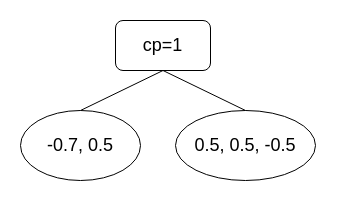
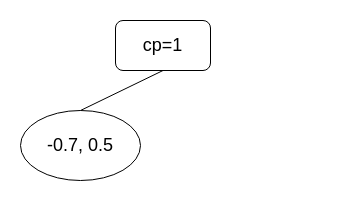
  <mxCell id="0" />
  <mxCell id="1" parent="0" />
  <mxCell id="2" value="&lt;font style=&quot;font-size: 18px&quot;&gt;cp=1&lt;/font&gt;" style="rounded=1;whiteSpace=wrap;html=1;" vertex="1" parent="1"><mxGeometry x="115" y="20" width="95" height="50" as="geometry" /></mxCell>
  <mxCell id="3" value="&lt;font style=&quot;font-size: 18px&quot;&gt;-0.7, 0.5&lt;/font&gt;" style="ellipse;whiteSpace=wrap;html=1;" vertex="1" parent="1"><mxGeometry x="20" y="110" width="120" height="70" as="geometry" /></mxCell>
- <mxCell id="4" value="&lt;font style=&quot;font-size: 18px&quot;&gt;0.5, 0.5, -0.5&lt;/font&gt;" style="ellipse;whiteSpace=wrap;html=1;" vertex="1" parent="1"><mxGeometry x="175" y="110" width="140" height="70" as="geometry" /></mxCell>
  <mxCell id="5" value="" style="endArrow=none;html=1;exitX=0.5;exitY=1;exitDx=0;exitDy=0;entryX=0.5;entryY=0;entryDx=0;entryDy=0;" edge="1" parent="1" source="2" target="3"><mxGeometry width="50" height="50" relative="1" as="geometry"><mxPoint x="235" y="310" as="sourcePoint" /><mxPoint x="285" y="260" as="targetPoint" /></mxGeometry></mxCell>
- <mxCell id="6" value="" style="endArrow=none;html=1;entryX=0.5;entryY=0;entryDx=0;entryDy=0;exitX=0.5;exitY=1;exitDx=0;exitDy=0;" edge="1" parent="1" source="2" target="4"><mxGeometry width="50" height="50" relative="1" as="geometry"><mxPoint x="165" y="70" as="sourcePoint" /><mxPoint x="285" y="260" as="targetPoint" /></mxGeometry></mxCell>
